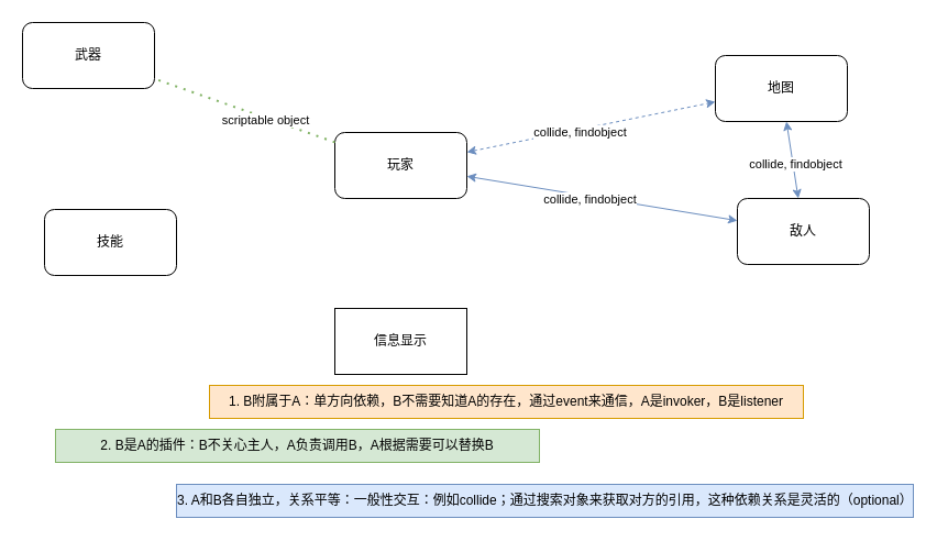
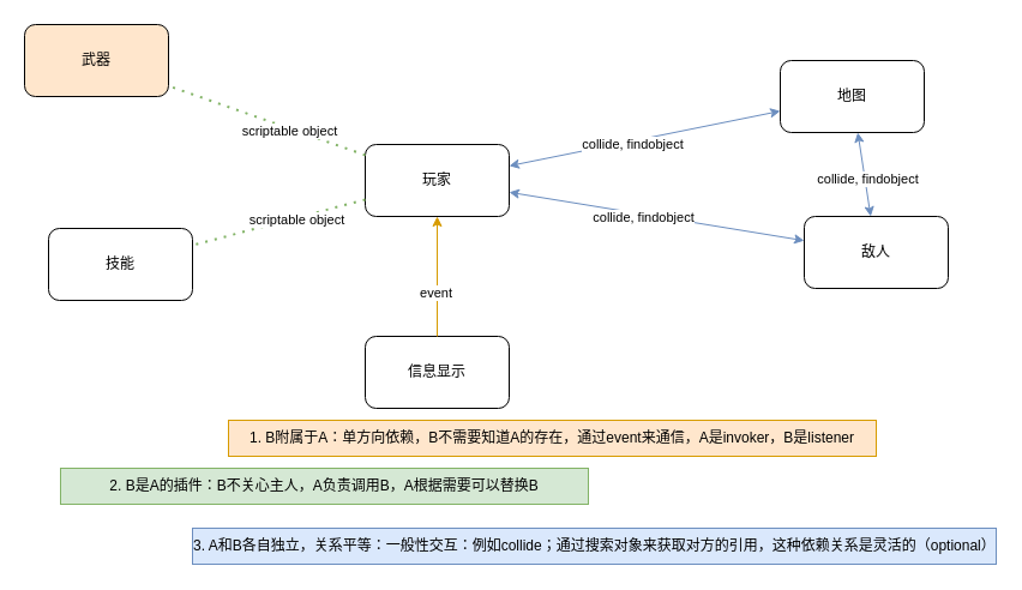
  <mxCell id="0" />
  <mxCell id="1" parent="0" />
  <mxCell id="2" value="玩家" style="rounded=1;whiteSpace=wrap;html=1;" vertex="1" parent="1"><mxGeometry x="304" y="120" width="120" height="60" as="geometry" /></mxCell>
- <mxCell id="3" value="信息显示" style="whiteSpace=wrap;html=1;rounded=0;" vertex="1" parent="1"><mxGeometry x="304" y="280" width="120" height="60" as="geometry" /></mxCell>
- <mxCell id="6" value="武器" style="rounded=1;whiteSpace=wrap;html=1;" vertex="1" parent="1"><mxGeometry x="20" y="20" width="120" height="60" as="geometry" /></mxCell>
+ <mxCell id="3" value="信息显示" style="rounded=1;whiteSpace=wrap;html=1;" vertex="1" parent="1"><mxGeometry x="304" y="280" width="120" height="60" as="geometry" /></mxCell>
+ <mxCell id="4" value="" style="endArrow=classic;html=1;rounded=0;fillColor=#ffe6cc;strokeColor=#d79b00;" edge="1" parent="1" source="3" target="2"><mxGeometry width="50" height="50" relative="1" as="geometry"><mxPoint x="400" y="310" as="sourcePoint" /><mxPoint x="450" y="260" as="targetPoint" /></mxGeometry></mxCell>
+ <mxCell id="5" value="event" style="edgeLabel;html=1;align=center;verticalAlign=middle;resizable=0;points=[];" vertex="1" connectable="0" parent="4"><mxGeometry x="-0.254" y="2" relative="1" as="geometry"><mxPoint as="offset" /></mxGeometry></mxCell>
+ <mxCell id="6" value="武器" style="rounded=1;whiteSpace=wrap;html=1;fillColor=#ffe6cc;" vertex="1" parent="1"><mxGeometry x="20" y="20" width="120" height="60" as="geometry" /></mxCell>
  <mxCell id="7" value="" style="endArrow=none;dashed=1;html=1;dashPattern=1 3;strokeWidth=2;rounded=0;fillColor=#d5e8d4;strokeColor=#82b366;" edge="1" parent="1" source="2" target="6"><mxGeometry width="50" height="50" relative="1" as="geometry"><mxPoint x="400" y="310" as="sourcePoint" /><mxPoint x="450" y="260" as="targetPoint" /></mxGeometry></mxCell>
  <mxCell id="8" value="scriptable object" style="edgeLabel;html=1;align=center;verticalAlign=middle;resizable=0;points=[];" vertex="1" connectable="0" parent="7"><mxGeometry x="-0.225" y="2" relative="1" as="geometry"><mxPoint as="offset" /></mxGeometry></mxCell>
  <mxCell id="9" value="技能" style="rounded=1;whiteSpace=wrap;html=1;" vertex="1" parent="1"><mxGeometry x="40" y="190" width="120" height="60" as="geometry" /></mxCell>
+ <mxCell id="10" value="" style="endArrow=none;dashed=1;html=1;dashPattern=1 3;strokeWidth=2;rounded=0;fillColor=#d5e8d4;strokeColor=#82b366;" edge="1" parent="1" source="2" target="9"><mxGeometry width="50" height="50" relative="1" as="geometry"><mxPoint x="400" y="310" as="sourcePoint" /><mxPoint x="450" y="260" as="targetPoint" /></mxGeometry></mxCell>
+ <mxCell id="11" value="scriptable object" style="edgeLabel;html=1;align=center;verticalAlign=middle;resizable=0;points=[];" vertex="1" connectable="0" parent="10"><mxGeometry x="-0.191" y="1" relative="1" as="geometry"><mxPoint as="offset" /></mxGeometry></mxCell>
  <mxCell id="12" value="敌人" style="rounded=1;whiteSpace=wrap;html=1;" vertex="1" parent="1"><mxGeometry x="670" y="180" width="120" height="60" as="geometry" /></mxCell>
  <mxCell id="13" value="" style="endArrow=classic;startArrow=classic;html=1;rounded=0;fillColor=#dae8fc;strokeColor=#6c8ebf;" edge="1" parent="1" source="2" target="12"><mxGeometry width="50" height="50" relative="1" as="geometry"><mxPoint x="400" y="310" as="sourcePoint" /><mxPoint x="450" y="260" as="targetPoint" /></mxGeometry></mxCell>
  <mxCell id="14" value="collide, findobject" style="edgeLabel;html=1;align=center;verticalAlign=middle;resizable=0;points=[];" vertex="1" connectable="0" parent="13"><mxGeometry x="-0.095" y="-2" relative="1" as="geometry"><mxPoint as="offset" /></mxGeometry></mxCell>
  <mxCell id="15" value="1. B附属于A：单方向依赖，B不需要知道A的存在，通过event来通信，A是invoker，B是listener" style="text;html=1;strokeColor=#d79b00;fillColor=#ffe6cc;align=center;verticalAlign=middle;whiteSpace=wrap;rounded=0;" vertex="1" parent="1"><mxGeometry x="190" y="350" width="540" height="30" as="geometry" /></mxCell>
  <mxCell id="16" value="2. B是A的插件：B不关心主人，A负责调用B，A根据需要可以替换B" style="text;html=1;strokeColor=#82b366;fillColor=#d5e8d4;align=center;verticalAlign=middle;whiteSpace=wrap;rounded=0;" vertex="1" parent="1"><mxGeometry x="50" y="390" width="440" height="30" as="geometry" /></mxCell>
  <mxCell id="17" value="3. A和B各自独立，关系平等：一般性交互：例如collide；通过搜索对象来获取对方的引用，这种依赖关系是灵活的（optional）" style="text;html=1;strokeColor=#6c8ebf;fillColor=#dae8fc;align=center;verticalAlign=middle;whiteSpace=wrap;rounded=0;" vertex="1" parent="1"><mxGeometry x="160" y="440" width="670" height="30" as="geometry" /></mxCell>
  <mxCell id="18" value="地图" style="rounded=1;whiteSpace=wrap;html=1;" vertex="1" parent="1"><mxGeometry x="650" y="50" width="120" height="60" as="geometry" /></mxCell>
- <mxCell id="19" value="" style="endArrow=classic;startArrow=classic;html=1;rounded=0;fillColor=#dae8fc;strokeColor=#6c8ebf;dashed=1;" edge="1" parent="1" source="2" target="18"><mxGeometry width="50" height="50" relative="1" as="geometry"><mxPoint x="434" y="160" as="sourcePoint" /><mxPoint x="650" y="160" as="targetPoint" /></mxGeometry></mxCell>
+ <mxCell id="19" value="" style="endArrow=classic;startArrow=classic;html=1;rounded=0;fillColor=#dae8fc;strokeColor=#6c8ebf;" edge="1" parent="1" source="2" target="18"><mxGeometry width="50" height="50" relative="1" as="geometry"><mxPoint x="434" y="160" as="sourcePoint" /><mxPoint x="650" y="160" as="targetPoint" /></mxGeometry></mxCell>
  <mxCell id="20" value="collide, findobject" style="edgeLabel;html=1;align=center;verticalAlign=middle;resizable=0;points=[];" vertex="1" connectable="0" parent="19"><mxGeometry x="-0.095" y="-2" relative="1" as="geometry"><mxPoint as="offset" /></mxGeometry></mxCell>
  <mxCell id="21" value="" style="endArrow=classic;startArrow=classic;html=1;rounded=0;fillColor=#dae8fc;strokeColor=#6c8ebf;" edge="1" parent="1" source="12" target="18"><mxGeometry width="50" height="50" relative="1" as="geometry"><mxPoint x="434" y="147.861" as="sourcePoint" /><mxPoint x="660" y="102.139" as="targetPoint" /></mxGeometry></mxCell>
  <mxCell id="22" value="collide, findobject" style="edgeLabel;html=1;align=center;verticalAlign=middle;resizable=0;points=[];" vertex="1" connectable="0" parent="21"><mxGeometry x="-0.095" y="-2" relative="1" as="geometry"><mxPoint as="offset" /></mxGeometry></mxCell>
